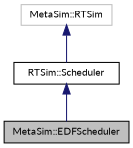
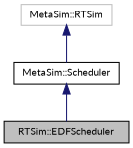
  digraph {
    fontname=Lato
    node [color=black fillcolor=white fontname=Lato fontsize=10 shape=record style=filled]
    edge [color=midnightblue dir=back fontname=Lato fontsize=10 labelfontname=Helvetica labelfontsize=10 style=solid]
-   n1 [fillcolor=grey75 fontcolor=black height=0.2 label="MetaSim::EDFScheduler" width=0.4]
-   n2 [height=0.2 label="RTSim::Scheduler" width=0.4]
+   n1 [fillcolor=grey75 fontcolor=black height=0.2 label="RTSim::EDFScheduler" width=0.4]
+   n2 [height=0.2 label="MetaSim::Scheduler" width=0.4]
    n3 [color=grey75 height=0.2 label="MetaSim::RTSim" width=0.4]
    n2 -> n1
    n3 -> n2
  }
